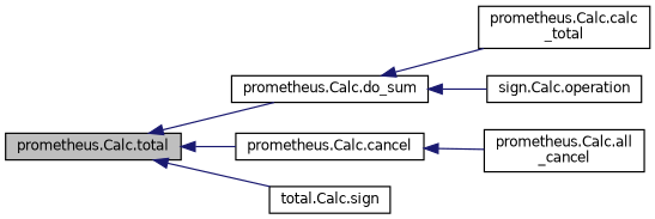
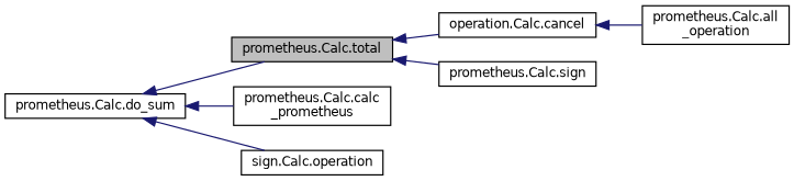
  digraph {
    rankdir=LR
    node [color=black fillcolor=white fontname=Helvetica fontsize=10 shape=record style=filled]
    edge [color=midnightblue dir=back fontname=Helvetica fontsize=10 labelfontname=Helvetica labelfontsize=10 style=solid]
    n1 [fillcolor=grey75 fontcolor=black height=0.2 label="prometheus.Calc.total" width=0.4]
    n2 [height=0.2 label="prometheus.Calc.do_sum" width=0.4]
-   n3 [height=0.2 label="prometheus.Calc.cancel" width=0.4]
-   n4 [height=0.2 label="total.Calc.sign" width=0.4]
-   n5 [height=0.2 label="prometheus.Calc.calc\l_total" width=0.4]
+   n3 [height=0.2 label="operation.Calc.cancel" width=0.4]
+   n4 [height=0.2 label="prometheus.Calc.sign" width=0.4]
+   n5 [height=0.2 label="prometheus.Calc.calc\l_prometheus" width=0.4]
    n6 [height=0.2 label="sign.Calc.operation" width=0.4]
-   n7 [height=0.2 label="prometheus.Calc.all\l_cancel" width=0.4]
-   n1 -> n2
+   n7 [height=0.2 label="prometheus.Calc.all\l_operation" width=0.4]
+   n2 -> n1
    n1 -> n3
    n1 -> n4
    n2 -> n5
    n2 -> n6
    n3 -> n7
  }
